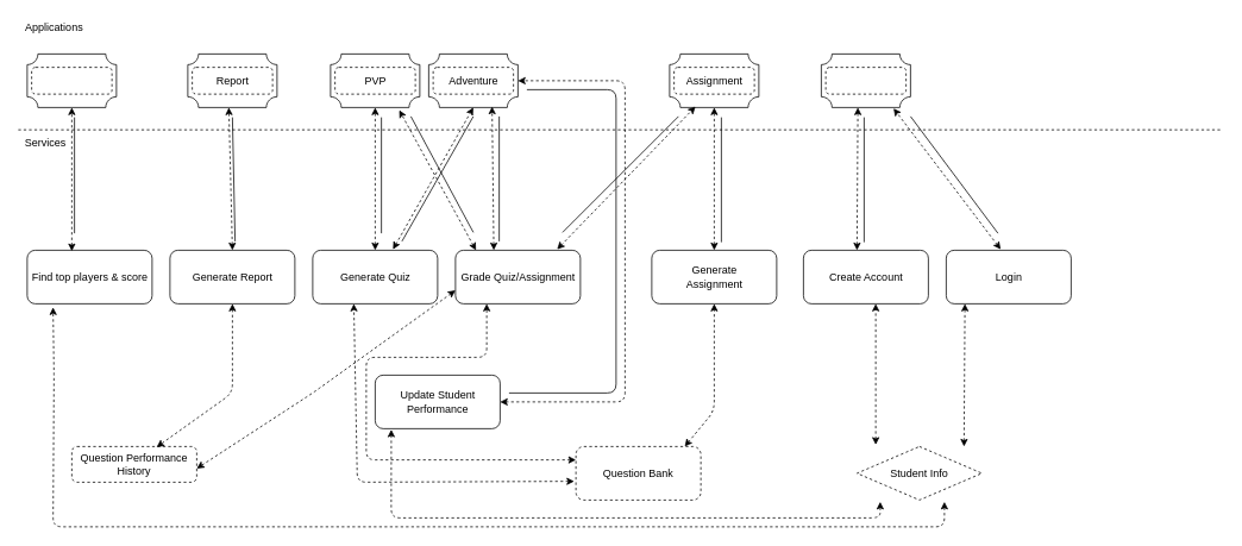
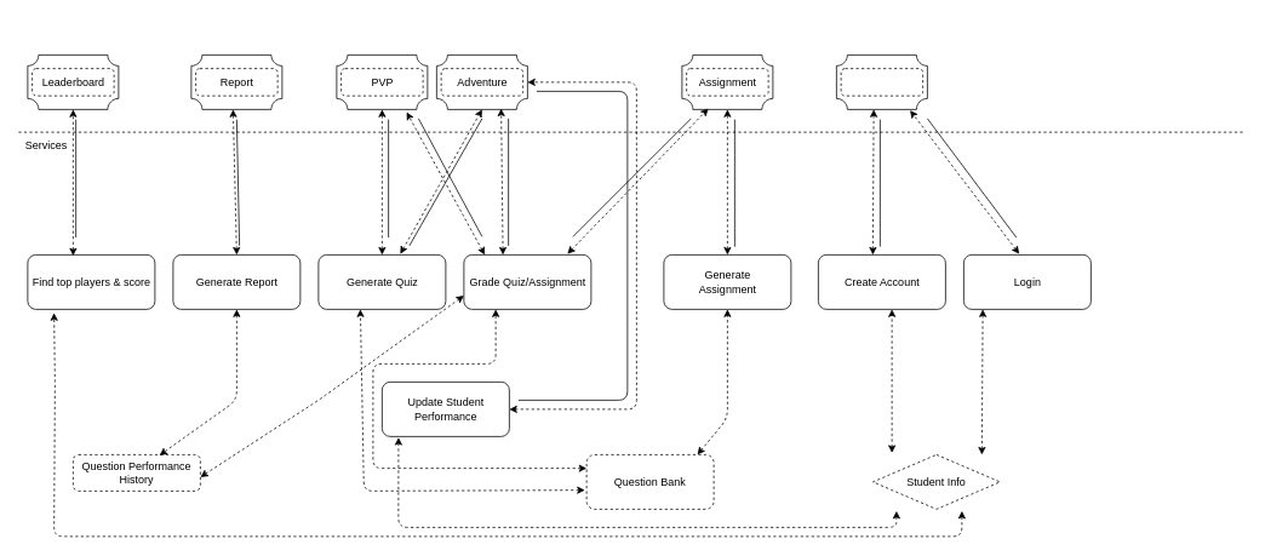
  <mxCell id="0" />
  <mxCell id="1" parent="0" />
  <mxCell id="2" value="" style="verticalLabelPosition=bottom;verticalAlign=top;html=1;shape=mxgraph.basic.plaque;dx=6;" parent="1" vertex="1"><mxGeometry x="30" y="60" width="100" height="60" as="geometry" /></mxCell>
  <mxCell id="3" value="" style="rounded=1;whiteSpace=wrap;html=1;" parent="1" vertex="1"><mxGeometry x="30" y="280" width="140" height="60" as="geometry" /></mxCell>
  <mxCell id="4" value="" style="line;strokeWidth=1;rotatable=0;dashed=1;labelPosition=right;align=left;verticalAlign=middle;spacingTop=0;spacingLeft=6;points=[];portConstraint=eastwest;" parent="1" vertex="1"><mxGeometry y="140" width="1350" height="10" as="geometry" x="20" /></mxCell>
- <mxCell id="5" value="Applications&lt;br&gt;" style="text;html=1;align=center;verticalAlign=middle;resizable=0;points=[];autosize=1;" parent="1" vertex="1"><mxGeometry width="80" height="20" as="geometry" x="20" y="20" /></mxCell>
  <mxCell id="6" value="" style="verticalLabelPosition=bottom;verticalAlign=top;html=1;shape=mxgraph.basic.plaque;dx=6;" parent="1" vertex="1"><mxGeometry x="210" y="60" width="100" height="60" as="geometry" /></mxCell>
  <mxCell id="7" value="" style="verticalLabelPosition=bottom;verticalAlign=top;html=1;shape=mxgraph.basic.plaque;dx=6;" parent="1" vertex="1"><mxGeometry x="370" y="60" width="100" height="60" as="geometry" /></mxCell>
  <mxCell id="8" value="" style="verticalLabelPosition=bottom;verticalAlign=top;html=1;shape=mxgraph.basic.plaque;dx=6;" parent="1" vertex="1"><mxGeometry x="480" y="60" width="100" height="60" as="geometry" /></mxCell>
  <mxCell id="9" value="" style="verticalLabelPosition=bottom;verticalAlign=top;html=1;shape=mxgraph.basic.plaque;dx=6;" parent="1" vertex="1"><mxGeometry x="750" y="60" width="100" height="60" as="geometry" /></mxCell>
  <mxCell id="10" value="" style="verticalLabelPosition=bottom;verticalAlign=top;html=1;shape=mxgraph.basic.plaque;dx=6;" parent="1" vertex="1"><mxGeometry x="920" y="60" width="100" height="60" as="geometry" /></mxCell>
+ <mxCell id="11" value="Leaderboard" style="text;html=1;align=center;verticalAlign=middle;resizable=0;points=[];autosize=1;" parent="1" vertex="1"><mxGeometry x="40" y="80" width="80" height="20" as="geometry" /></mxCell>
  <mxCell id="12" value="Report" style="text;html=1;align=center;verticalAlign=middle;resizable=0;points=[];autosize=1;" parent="1" vertex="1"><mxGeometry x="235" y="80" width="50" height="20" as="geometry" /></mxCell>
  <mxCell id="13" value="PVP" style="text;html=1;align=center;verticalAlign=middle;resizable=0;points=[];autosize=1;" parent="1" vertex="1"><mxGeometry x="400" y="80" width="40" height="20" as="geometry" /></mxCell>
  <mxCell id="14" value="Adventure" style="text;html=1;align=center;verticalAlign=middle;resizable=0;points=[];autosize=1;" parent="1" vertex="1"><mxGeometry x="495" y="80" width="70" height="20" as="geometry" /></mxCell>
  <mxCell id="15" value="Assignment" style="text;html=1;align=center;verticalAlign=middle;resizable=0;points=[];autosize=1;" parent="1" vertex="1"><mxGeometry x="760" y="80" width="80" height="20" as="geometry" /></mxCell>
  <mxCell id="16" value="Find top players &amp;amp; score" style="text;html=1;align=center;verticalAlign=middle;resizable=0;points=[];autosize=1;" parent="1" vertex="1"><mxGeometry x="30" y="300" width="140" height="20" as="geometry" /></mxCell>
  <mxCell id="17" value="" style="rounded=1;whiteSpace=wrap;html=1;" parent="1" vertex="1"><mxGeometry x="350" y="280" width="140" height="60" as="geometry" /></mxCell>
  <mxCell id="18" value="Generate Quiz" style="text;html=1;align=center;verticalAlign=middle;resizable=0;points=[];autosize=1;" parent="1" vertex="1"><mxGeometry x="375" y="300" width="90" height="20" as="geometry" /></mxCell>
  <mxCell id="19" value="" style="rounded=1;whiteSpace=wrap;html=1;" parent="1" vertex="1"><mxGeometry x="190" y="280" width="140" height="60" as="geometry" /></mxCell>
  <mxCell id="20" value="Generate Report" style="text;html=1;align=center;verticalAlign=middle;resizable=0;points=[];autosize=1;" parent="1" vertex="1"><mxGeometry x="210" y="300" width="100" height="20" as="geometry" /></mxCell>
  <mxCell id="21" value="" style="rounded=1;whiteSpace=wrap;html=1;" parent="1" vertex="1"><mxGeometry x="1060" y="280" width="140" height="60" as="geometry" /></mxCell>
  <mxCell id="22" value="Login" style="text;html=1;align=center;verticalAlign=middle;resizable=0;points=[];autosize=1;" parent="1" vertex="1"><mxGeometry x="1110" y="300" width="40" height="20" as="geometry" /></mxCell>
  <mxCell id="23" value="" style="rounded=1;whiteSpace=wrap;html=1;" parent="1" vertex="1"><mxGeometry x="900" y="280" width="140" height="60" as="geometry" /></mxCell>
  <mxCell id="24" value="Create Account" style="text;html=1;align=center;verticalAlign=middle;resizable=0;points=[];autosize=1;" parent="1" vertex="1"><mxGeometry x="920" y="300" width="100" height="20" as="geometry" /></mxCell>
  <mxCell id="25" value="" style="rounded=1;whiteSpace=wrap;html=1;" parent="1" vertex="1"><mxGeometry x="730" y="280" width="140" height="60" as="geometry" /></mxCell>
  <mxCell id="26" value="Generate&lt;br&gt;Assignment" style="text;html=1;align=center;verticalAlign=middle;resizable=0;points=[];autosize=1;" parent="1" vertex="1"><mxGeometry x="760" y="295" width="80" height="30" as="geometry" /></mxCell>
  <mxCell id="27" value="" style="rounded=1;whiteSpace=wrap;html=1;" parent="1" vertex="1"><mxGeometry x="420" y="420" width="140" height="60" as="geometry" /></mxCell>
  <mxCell id="28" value="Update Student&lt;br&gt;Performance" style="text;html=1;align=center;verticalAlign=middle;resizable=0;points=[];autosize=1;" parent="1" vertex="1"><mxGeometry x="440" y="435" width="100" height="30" as="geometry" /></mxCell>
  <mxCell id="29" value="" style="rounded=1;whiteSpace=wrap;html=1;" parent="1" vertex="1"><mxGeometry x="510" y="280" width="140" height="60" as="geometry" /></mxCell>
  <mxCell id="30" value="Grade Quiz/Assignment" style="text;html=1;align=center;verticalAlign=middle;resizable=0;points=[];autosize=1;" parent="1" vertex="1"><mxGeometry x="510" y="300" width="140" height="20" as="geometry" /></mxCell>
  <mxCell id="31" value="" style="endArrow=classic;startArrow=classic;html=1;dashed=1;entryX=0.5;entryY=1;entryDx=0;entryDy=0;entryPerimeter=0;" parent="1" target="2" edge="1"><mxGeometry width="50" height="50" relative="1" as="geometry"><mxPoint x="80" y="281" as="sourcePoint" /><mxPoint x="76" y="120" as="targetPoint" /></mxGeometry></mxCell>
  <mxCell id="32" value="" style="endArrow=none;html=1;" parent="1" edge="1"><mxGeometry width="50" height="50" relative="1" as="geometry"><mxPoint x="83" y="261.02" as="sourcePoint" /><mxPoint x="83" y="131.02" as="targetPoint" /></mxGeometry></mxCell>
  <mxCell id="33" value="" style="endArrow=classic;startArrow=classic;html=1;dashed=1;exitX=0.5;exitY=0;exitDx=0;exitDy=0;" parent="1" source="19" edge="1"><mxGeometry width="50" height="50" relative="1" as="geometry"><mxPoint x="258" y="281.02" as="sourcePoint" /><mxPoint x="256" y="120" as="targetPoint" /></mxGeometry></mxCell>
  <mxCell id="34" value="" style="endArrow=none;html=1;" parent="1" edge="1"><mxGeometry width="50" height="50" relative="1" as="geometry"><mxPoint x="263" y="270" as="sourcePoint" /><mxPoint x="260" y="131" as="targetPoint" /></mxGeometry></mxCell>
  <mxCell id="35" value="" style="endArrow=classic;startArrow=classic;html=1;dashed=1;exitX=0.5;exitY=0;exitDx=0;exitDy=0;entryX=0.5;entryY=1;entryDx=0;entryDy=0;entryPerimeter=0;" parent="1" source="17" target="7" edge="1"><mxGeometry width="50" height="50" relative="1" as="geometry"><mxPoint x="422" y="281.02" as="sourcePoint" /><mxPoint x="420" y="120" as="targetPoint" /></mxGeometry></mxCell>
  <mxCell id="36" value="" style="endArrow=none;html=1;" parent="1" edge="1"><mxGeometry width="50" height="50" relative="1" as="geometry"><mxPoint x="427" y="261.02" as="sourcePoint" /><mxPoint x="427" y="131.02" as="targetPoint" /></mxGeometry></mxCell>
  <mxCell id="37" value="" style="endArrow=classic;startArrow=classic;html=1;dashed=1;entryX=0.5;entryY=1;entryDx=0;entryDy=0;entryPerimeter=0;exitX=0.643;exitY=-0.017;exitDx=0;exitDy=0;exitPerimeter=0;" parent="1" source="17" target="8" edge="1"><mxGeometry width="50" height="50" relative="1" as="geometry"><mxPoint x="528" y="280" as="sourcePoint" /><mxPoint x="526" y="118.98" as="targetPoint" /></mxGeometry></mxCell>
  <mxCell id="38" value="" style="endArrow=none;html=1;" parent="1" edge="1"><mxGeometry width="50" height="50" relative="1" as="geometry"><mxPoint x="450" y="270" as="sourcePoint" /><mxPoint x="530" y="130" as="targetPoint" /></mxGeometry></mxCell>
  <mxCell id="39" value="" style="endArrow=classic;startArrow=classic;html=1;dashed=1;entryX=0.71;entryY=0.983;entryDx=0;entryDy=0;entryPerimeter=0;exitX=0.307;exitY=0;exitDx=0;exitDy=0;exitPerimeter=0;" parent="1" source="29" target="8" edge="1"><mxGeometry width="50" height="50" relative="1" as="geometry"><mxPoint x="552" y="280" as="sourcePoint" /><mxPoint x="550" y="118.98" as="targetPoint" /></mxGeometry></mxCell>
  <mxCell id="40" value="" style="endArrow=classic;startArrow=classic;html=1;dashed=1;entryX=0.77;entryY=1.05;entryDx=0;entryDy=0;entryPerimeter=0;exitX=0.164;exitY=0;exitDx=0;exitDy=0;exitPerimeter=0;" parent="1" source="29" target="7" edge="1"><mxGeometry width="50" height="50" relative="1" as="geometry"><mxPoint x="450" y="289" as="sourcePoint" /><mxPoint x="540" y="130" as="targetPoint" /></mxGeometry></mxCell>
  <mxCell id="41" value="" style="endArrow=none;html=1;" parent="1" edge="1"><mxGeometry width="50" height="50" relative="1" as="geometry"><mxPoint x="530" y="260" as="sourcePoint" /><mxPoint x="460" y="130" as="targetPoint" /></mxGeometry></mxCell>
  <mxCell id="42" value="" style="endArrow=none;html=1;" parent="1" edge="1"><mxGeometry width="50" height="50" relative="1" as="geometry"><mxPoint x="559" y="270" as="sourcePoint" /><mxPoint x="559" y="130" as="targetPoint" /></mxGeometry></mxCell>
  <mxCell id="43" value="" style="endArrow=classic;startArrow=classic;html=1;dashed=1;exitX=1;exitY=0.5;exitDx=0;exitDy=0;entryX=1;entryY=0.5;entryDx=0;entryDy=0;entryPerimeter=0;" parent="1" source="27" target="8" edge="1"><mxGeometry width="50" height="50" relative="1" as="geometry"><mxPoint x="685.99" y="420" as="sourcePoint" /><mxPoint x="700" y="100" as="targetPoint" /><Array as="points"><mxPoint x="700" y="450" /><mxPoint x="700" y="90" /></Array></mxGeometry></mxCell>
  <mxCell id="44" value="" style="endArrow=none;html=1;" parent="1" edge="1"><mxGeometry width="50" height="50" relative="1" as="geometry"><mxPoint x="570" y="440" as="sourcePoint" /><mxPoint x="590" y="100" as="targetPoint" /><Array as="points"><mxPoint x="690" y="440" /><mxPoint x="690" y="100" /></Array></mxGeometry></mxCell>
  <mxCell id="45" value="" style="endArrow=classic;startArrow=classic;html=1;dashed=1;entryX=0.5;entryY=1;entryDx=0;entryDy=0;entryPerimeter=0;exitX=0.5;exitY=0;exitDx=0;exitDy=0;" parent="1" source="25" target="9" edge="1"><mxGeometry width="50" height="50" relative="1" as="geometry"><mxPoint x="801.98" y="279.04" as="sourcePoint" /><mxPoint x="800" y="120" as="targetPoint" /></mxGeometry></mxCell>
  <mxCell id="46" value="" style="endArrow=none;html=1;" parent="1" edge="1"><mxGeometry width="50" height="50" relative="1" as="geometry"><mxPoint x="808" y="271.02" as="sourcePoint" /><mxPoint x="808" y="131.02" as="targetPoint" /></mxGeometry></mxCell>
  <mxCell id="47" value="" style="endArrow=classic;startArrow=classic;html=1;dashed=1;entryX=0.29;entryY=0.983;entryDx=0;entryDy=0;entryPerimeter=0;exitX=0.814;exitY=-0.017;exitDx=0;exitDy=0;exitPerimeter=0;" parent="1" source="29" target="9" edge="1"><mxGeometry width="50" height="50" relative="1" as="geometry"><mxPoint x="622.98" y="280" as="sourcePoint" /><mxPoint x="537.02" y="123" as="targetPoint" /></mxGeometry></mxCell>
  <mxCell id="48" value="" style="endArrow=none;html=1;" parent="1" edge="1"><mxGeometry width="50" height="50" relative="1" as="geometry"><mxPoint x="630" y="260" as="sourcePoint" /><mxPoint x="760" y="130" as="targetPoint" /></mxGeometry></mxCell>
  <mxCell id="49" value="" style="endArrow=classic;startArrow=classic;html=1;dashed=1;entryX=0.41;entryY=1;entryDx=0;entryDy=0;entryPerimeter=0;" parent="1" target="10" edge="1"><mxGeometry width="50" height="50" relative="1" as="geometry"><mxPoint x="960" y="280" as="sourcePoint" /><mxPoint x="960" y="120" as="targetPoint" /></mxGeometry></mxCell>
  <mxCell id="50" value="" style="endArrow=none;html=1;" parent="1" edge="1"><mxGeometry width="50" height="50" relative="1" as="geometry"><mxPoint x="968" y="271" as="sourcePoint" /><mxPoint x="968" y="131.02" as="targetPoint" /></mxGeometry></mxCell>
  <mxCell id="51" value="" style="endArrow=classic;startArrow=classic;html=1;dashed=1;entryX=0.81;entryY=1.017;entryDx=0;entryDy=0;entryPerimeter=0;exitX=0.436;exitY=-0.017;exitDx=0;exitDy=0;exitPerimeter=0;" parent="1" source="21" target="10" edge="1"><mxGeometry width="50" height="50" relative="1" as="geometry"><mxPoint x="1121" y="280" as="sourcePoint" /><mxPoint x="1121" y="120" as="targetPoint" /></mxGeometry></mxCell>
  <mxCell id="52" value="" style="endArrow=none;html=1;" parent="1" edge="1"><mxGeometry width="50" height="50" relative="1" as="geometry"><mxPoint x="1118" y="261" as="sourcePoint" /><mxPoint x="1020" y="130" as="targetPoint" /></mxGeometry></mxCell>
  <mxCell id="53" value="Question Performance History" style="rounded=1;whiteSpace=wrap;html=1;dashed=1;" parent="1" vertex="1"><mxGeometry x="80" y="500" width="140" height="40" as="geometry" /></mxCell>
  <mxCell id="54" value="Question Bank" style="rounded=1;whiteSpace=wrap;html=1;dashed=1;" parent="1" vertex="1"><mxGeometry x="645" y="500" width="140" height="60" as="geometry" /></mxCell>
  <mxCell id="55" value="&lt;span&gt;Student Info&lt;/span&gt;" style="rhombus;whiteSpace=wrap;html=1;dashed=1;" parent="1" vertex="1"><mxGeometry x="960" y="500" width="140" height="60" as="geometry" /></mxCell>
  <mxCell id="56" value="" style="endArrow=classic;startArrow=classic;html=1;exitX=0.871;exitY=0;exitDx=0;exitDy=0;exitPerimeter=0;entryX=0.5;entryY=1;entryDx=0;entryDy=0;dashed=1;" parent="1" source="54" target="25" edge="1"><mxGeometry width="50" height="50" relative="1" as="geometry"><mxPoint x="730" y="500" as="sourcePoint" /><mxPoint x="780" y="450" as="targetPoint" /><Array as="points"><mxPoint x="800" y="460" /><mxPoint x="800" y="420" /></Array></mxGeometry></mxCell>
  <mxCell id="57" value="" style="endArrow=classic;startArrow=classic;html=1;exitX=0;exitY=0.25;exitDx=0;exitDy=0;entryX=0.25;entryY=1;entryDx=0;entryDy=0;dashed=1;" parent="1" source="54" target="29" edge="1"><mxGeometry width="50" height="50" relative="1" as="geometry"><mxPoint x="776.94" y="510" as="sourcePoint" /><mxPoint x="810" y="350" as="targetPoint" /><Array as="points"><mxPoint x="410" y="515" /><mxPoint x="410" y="450" /><mxPoint x="410" y="400" /><mxPoint x="545" y="400" /></Array></mxGeometry></mxCell>
  <mxCell id="58" value="" style="endArrow=classic;startArrow=classic;html=1;exitX=-0.014;exitY=0.65;exitDx=0;exitDy=0;entryX=0.329;entryY=1;entryDx=0;entryDy=0;dashed=1;entryPerimeter=0;exitPerimeter=0;" parent="1" source="54" target="17" edge="1"><mxGeometry width="50" height="50" relative="1" as="geometry"><mxPoint x="691.94" y="500" as="sourcePoint" /><mxPoint x="725" y="340" as="targetPoint" /><Array as="points"><mxPoint x="400" y="540" /></Array></mxGeometry></mxCell>
  <mxCell id="59" value="Services" style="text;html=1;align=center;verticalAlign=middle;resizable=0;points=[];autosize=1;" parent="1" vertex="1"><mxGeometry y="150" width="60" height="20" as="geometry" x="20" /></mxCell>
  <mxCell id="60" value="" style="endArrow=classic;startArrow=classic;html=1;exitX=0.5;exitY=1;exitDx=0;exitDy=0;entryX=0.679;entryY=0.017;entryDx=0;entryDy=0;dashed=1;entryPerimeter=0;" parent="1" source="19" target="53" edge="1"><mxGeometry width="50" height="50" relative="1" as="geometry"><mxPoint x="400" y="749" as="sourcePoint" /><mxPoint x="153.02" y="550" as="targetPoint" /><Array as="points"><mxPoint x="260" y="440" /></Array></mxGeometry></mxCell>
  <mxCell id="61" value="" style="endArrow=classic;startArrow=classic;html=1;exitX=0;exitY=0.75;exitDx=0;exitDy=0;entryX=1;entryY=0.617;entryDx=0;entryDy=0;dashed=1;entryPerimeter=0;" parent="1" source="29" target="53" edge="1"><mxGeometry width="50" height="50" relative="1" as="geometry"><mxPoint x="304.94" y="374.49" as="sourcePoint" /><mxPoint x="220" y="525.51" as="targetPoint" /><Array as="points"><mxPoint x="350" y="440" /></Array></mxGeometry></mxCell>
  <mxCell id="62" value="" style="endArrow=classic;startArrow=classic;html=1;dashed=1;exitX=0.15;exitY=-0.033;exitDx=0;exitDy=0;exitPerimeter=0;" parent="1" source="55" edge="1"><mxGeometry width="50" height="50" relative="1" as="geometry"><mxPoint x="980" y="500" as="sourcePoint" /><mxPoint x="981" y="340" as="targetPoint" /></mxGeometry></mxCell>
  <mxCell id="63" value="" style="endArrow=classic;startArrow=classic;html=1;dashed=1;entryX=0.15;entryY=1;entryDx=0;entryDy=0;entryPerimeter=0;exitX=0.857;exitY=0;exitDx=0;exitDy=0;exitPerimeter=0;" parent="1" source="55" target="21" edge="1"><mxGeometry width="50" height="50" relative="1" as="geometry"><mxPoint x="1080" y="500" as="sourcePoint" /><mxPoint x="1081" y="340" as="targetPoint" /></mxGeometry></mxCell>
  <mxCell id="64" value="" style="endArrow=classic;startArrow=classic;html=1;dashed=1;exitX=0.186;exitY=1.033;exitDx=0;exitDy=0;exitPerimeter=0;entryX=0.129;entryY=1.017;entryDx=0;entryDy=0;entryPerimeter=0;" parent="1" source="55" target="27" edge="1"><mxGeometry width="50" height="50" relative="1" as="geometry"><mxPoint x="991" y="508.02" as="sourcePoint" /><mxPoint x="991" y="350" as="targetPoint" /><Array as="points"><mxPoint x="986" y="580" /><mxPoint x="720" y="580" /><mxPoint x="438" y="580" /></Array></mxGeometry></mxCell>
  <mxCell id="65" value="" style="endArrow=classic;startArrow=classic;html=1;dashed=1;exitX=0.7;exitY=1.033;exitDx=0;exitDy=0;exitPerimeter=0;entryX=0.207;entryY=1.067;entryDx=0;entryDy=0;entryPerimeter=0;" parent="1" source="55" target="3" edge="1"><mxGeometry width="50" height="50" relative="1" as="geometry"><mxPoint x="996.04" y="571.98" as="sourcePoint" /><mxPoint x="448.06" y="491.02" as="targetPoint" /><Array as="points"><mxPoint x="1058" y="590" /><mxPoint x="59" y="590" /><mxPoint x="60" y="420" /></Array></mxGeometry></mxCell>
  <mxCell id="66" value="" style="rounded=1;whiteSpace=wrap;html=1;fillColor=none;dashed=1;" vertex="1" parent="1"><mxGeometry x="35" y="75" width="90" height="30" as="geometry" /></mxCell>
  <mxCell id="67" value="" style="rounded=1;whiteSpace=wrap;html=1;fillColor=none;dashed=1;" vertex="1" parent="1"><mxGeometry x="215" y="75" width="90" height="30" as="geometry" /></mxCell>
  <mxCell id="68" value="" style="rounded=1;whiteSpace=wrap;html=1;fillColor=none;dashed=1;" vertex="1" parent="1"><mxGeometry x="375" y="75" width="90" height="30" as="geometry" /></mxCell>
  <mxCell id="69" value="" style="rounded=1;whiteSpace=wrap;html=1;fillColor=none;dashed=1;" vertex="1" parent="1"><mxGeometry x="485" y="75" width="90" height="30" as="geometry" /></mxCell>
  <mxCell id="70" value="" style="rounded=1;whiteSpace=wrap;html=1;fillColor=none;dashed=1;" vertex="1" parent="1"><mxGeometry x="755" y="75" width="90" height="30" as="geometry" /></mxCell>
  <mxCell id="71" value="" style="rounded=1;whiteSpace=wrap;html=1;fillColor=none;dashed=1;" vertex="1" parent="1"><mxGeometry x="925" y="75" width="90" height="30" as="geometry" /></mxCell>
